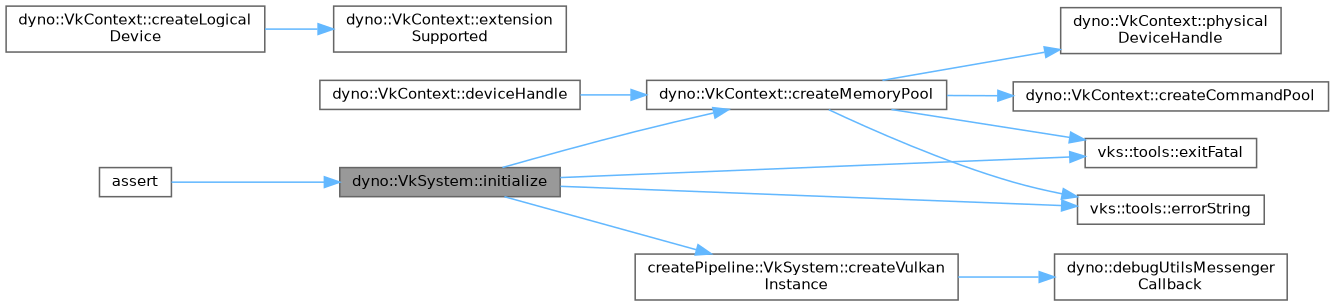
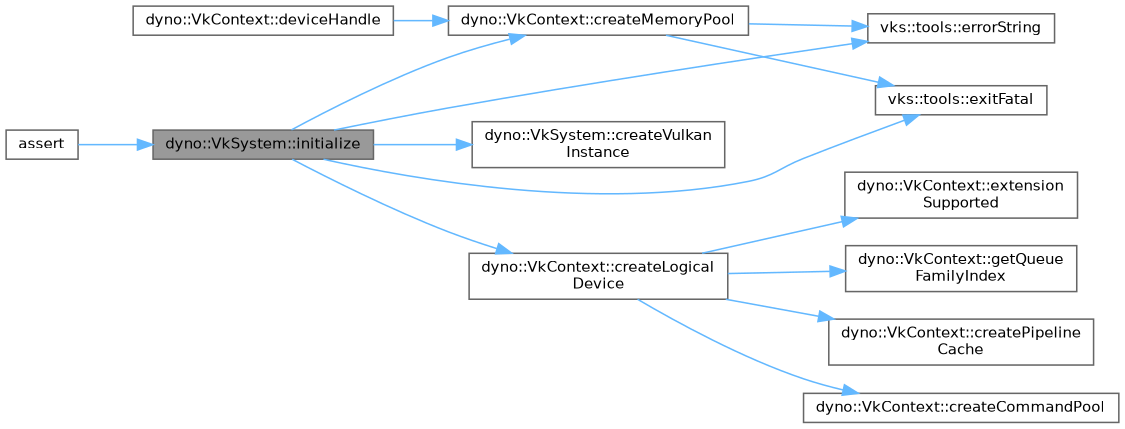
  digraph {
    rankdir=LR
    node [color=grey40 fillcolor=white fontname=Helvetica fontsize=10 shape=box style=filled]
    edge [color=steelblue1 fontname=Helvetica fontsize=10 labelfontname=Helvetica labelfontsize=10 style=solid]
    n1 [color=gray40 fillcolor=grey60 fontcolor=black height=0.2 label="dyno::VkSystem::initialize" width=0.4]
    n2 [height=0.2 label="dyno::VkContext::createLogical\lDevice" width=0.4]
    n3 [height=0.2 label="dyno::VkContext::createMemoryPool" width=0.4]
    n4 [height=0.2 label="vks::tools::errorString" width=0.4]
    n5 [height=0.2 label="vks::tools::exitFatal" width=0.4]
-   n6 [height=0.2 label="createPipeline::VkSystem::createVulkan\lInstance" width=0.4]
+   n6 [height=0.2 label="dyno::VkSystem::createVulkan\lInstance" width=0.4]
    n7 [height=0.2 label=assert width=0.4]
    n8 [height=0.2 label="dyno::VkContext::createCommandPool" width=0.4]
+   n9 [height=0.2 label="dyno::VkContext::createPipeline\lCache" width=0.4]
    n10 [height=0.2 label="dyno::VkContext::extension\lSupported" width=0.4]
-   n12 [height=0.2 label="dyno::VkContext::physical\lDeviceHandle" width=0.4]
-   n13 [height=0.2 label="dyno::debugUtilsMessenger\lCallback" width=0.4]
+   n11 [height=0.2 label="dyno::VkContext::getQueue\lFamilyIndex" width=0.4]
    n14 [height=0.2 label="dyno::VkContext::deviceHandle" width=0.4]
+   n1 -> n2
    n1 -> n3
    n1 -> n4
    n1 -> n5
    n1 -> n6
-   n3 -> n8
+   n2 -> n8
+   n2 -> n9
    n2 -> n10
+   n2 -> n11
    n3 -> n4
    n3 -> n5
-   n3 -> n12
-   n6 -> n13
    n7 -> n1
    n14 -> n3
  }
